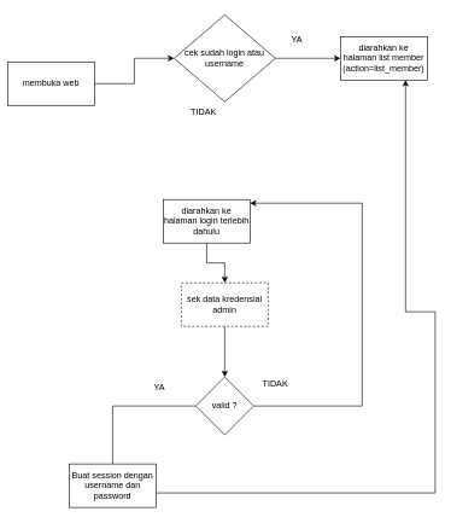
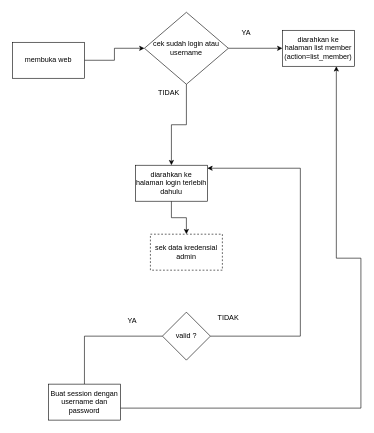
  <mxCell id="0" />
  <mxCell id="1" parent="0" />
  <mxCell id="2" value="" style="edgeStyle=orthogonalEdgeStyle;rounded=0;orthogonalLoop=1;jettySize=auto;html=1;" edge="1" parent="1" source="3" target="6"><mxGeometry relative="1" as="geometry" /></mxCell>
- <mxCell id="3" value="membuka web" style="rounded=0;whiteSpace=wrap;html=1;" vertex="1" parent="1"><mxGeometry x="10" y="85" width="120" height="60" as="geometry" /></mxCell>
+ <mxCell id="3" value="membuka web" style="rounded=0;whiteSpace=wrap;html=1;" vertex="1" parent="1"><mxGeometry x="20" y="70" width="120" height="60" as="geometry" /></mxCell>
  <mxCell id="4" value="" style="edgeStyle=orthogonalEdgeStyle;rounded=0;orthogonalLoop=1;jettySize=auto;html=1;" edge="1" parent="1" source="6" target="7"><mxGeometry relative="1" as="geometry" /></mxCell>
+ <mxCell id="5" value="" style="edgeStyle=orthogonalEdgeStyle;rounded=0;orthogonalLoop=1;jettySize=auto;html=1;" edge="1" parent="1" source="6" target="9"><mxGeometry relative="1" as="geometry" /></mxCell>
  <mxCell id="6" value="cek sudah login atau username" style="rhombus;whiteSpace=wrap;html=1;rounded=0;" vertex="1" parent="1"><mxGeometry x="240" y="20" width="140" height="120" as="geometry" /></mxCell>
  <mxCell id="7" value="diarahkan ke halaman list member (action=list_member)" style="whiteSpace=wrap;html=1;rounded=0;" vertex="1" parent="1"><mxGeometry x="470" y="50" width="120" height="60" as="geometry" /></mxCell>
  <mxCell id="8" value="" style="edgeStyle=orthogonalEdgeStyle;rounded=0;orthogonalLoop=1;jettySize=auto;html=1;" edge="1" parent="1" source="9" target="13"><mxGeometry relative="1" as="geometry" /></mxCell>
  <mxCell id="9" value="diarahkan ke halaman login terlebih dahulu" style="whiteSpace=wrap;html=1;rounded=0;" vertex="1" parent="1"><mxGeometry x="225" y="275" width="120" height="60" as="geometry" /></mxCell>
  <mxCell id="10" value="YA" style="text;html=1;align=center;verticalAlign=middle;whiteSpace=wrap;rounded=0;" vertex="1" parent="1"><mxGeometry x="380" y="40" width="60" height="30" as="geometry" /></mxCell>
  <mxCell id="11" value="TIDAK" style="text;html=1;align=center;verticalAlign=middle;whiteSpace=wrap;rounded=0;" vertex="1" parent="1"><mxGeometry x="251" y="140" width="60" height="30" as="geometry" /></mxCell>
- <mxCell id="12" value="" style="edgeStyle=orthogonalEdgeStyle;rounded=0;orthogonalLoop=1;jettySize=auto;html=1;" edge="1" parent="1" source="13" target="17"><mxGeometry relative="1" as="geometry" /></mxCell>
  <mxCell id="13" value="sek data kredensial admin" style="rounded=0;whiteSpace=wrap;html=1;dashed=1;" vertex="1" parent="1"><mxGeometry x="250" y="390" width="120" height="60" as="geometry" /></mxCell>
  <mxCell id="14" value="" style="edgeStyle=orthogonalEdgeStyle;rounded=0;orthogonalLoop=1;jettySize=auto;html=1;" edge="1" parent="1" source="17" target="9"><mxGeometry relative="1" as="geometry"><mxPoint x="410" y="560" as="targetPoint" /><Array as="points"><mxPoint x="500" y="560" /><mxPoint x="500" y="280" /></Array></mxGeometry></mxCell>
  <mxCell id="15" value="" style="edgeStyle=orthogonalEdgeStyle;rounded=0;orthogonalLoop=1;jettySize=auto;html=1;entryX=0.75;entryY=1;entryDx=0;entryDy=0;" edge="1" parent="1" source="19" target="7"><mxGeometry relative="1" as="geometry"><mxPoint x="600" y="430" as="targetPoint" /><Array as="points"><mxPoint x="601" y="680" /><mxPoint x="601" y="430" /><mxPoint x="560" y="430" /></Array></mxGeometry></mxCell>
  <mxCell id="16" value="" style="edgeStyle=orthogonalEdgeStyle;rounded=0;orthogonalLoop=1;jettySize=auto;html=1;endArrow=none;" edge="1" parent="1" source="17" target="19"><mxGeometry relative="1" as="geometry"><mxPoint x="230" y="514" as="targetPoint" /></mxGeometry></mxCell>
  <mxCell id="17" value="valid ?" style="rhombus;whiteSpace=wrap;html=1;rounded=0;" vertex="1" parent="1"><mxGeometry x="270" y="520" width="80" height="80" as="geometry" /></mxCell>
  <mxCell id="18" value="TIDAK" style="text;html=1;align=center;verticalAlign=middle;whiteSpace=wrap;rounded=0;" vertex="1" parent="1"><mxGeometry x="350" y="515" width="60" height="30" as="geometry" /></mxCell>
- <mxCell id="19" value="Buat session dengan username dan password" style="rounded=0;whiteSpace=wrap;html=1;" vertex="1" parent="1"><mxGeometry x="95" y="640" width="120" height="60" as="geometry" /></mxCell>
+ <mxCell id="19" value="Buat session dengan username dan password" style="rounded=0;whiteSpace=wrap;html=1;" vertex="1" parent="1"><mxGeometry x="80" y="640" width="120" height="60" as="geometry" /></mxCell>
  <mxCell id="20" value="YA" style="text;html=1;align=center;verticalAlign=middle;whiteSpace=wrap;rounded=0;" vertex="1" parent="1"><mxGeometry x="190" y="520" width="60" height="30" as="geometry" /></mxCell>
